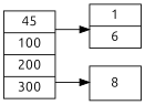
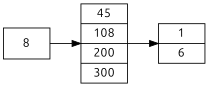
  digraph {
    concentrate=true
    fontname=Ubuntu
    rankdir=LR
    splines=ortho
    node [fontname=Ubuntu shape=record]
    edge [fontname=Ubuntu]
    n1 [label="{1}|{6}"]
-   n2 [label="{45}|{100}|{200}|{300}"]
+   n2 [label="{45}|{108}|{200}|{300}"]
    n3 [label="{8}"]
    n2 -> n1
-   n2 -> n3
+   n3 -> n2
  }
